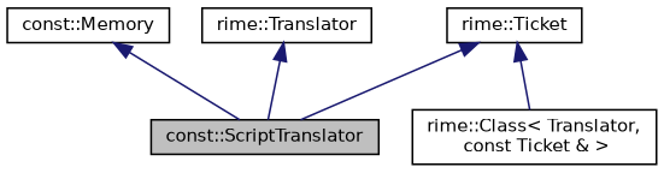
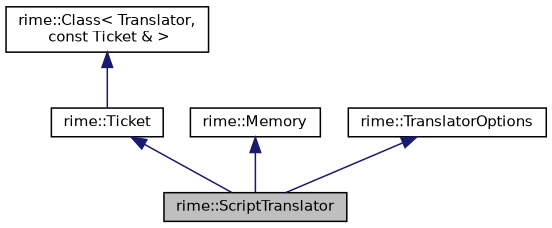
  digraph {
    node [color=black fillcolor=white fontname=Helvetica fontsize=10 shape=record style=filled]
    edge [color=midnightblue dir=back fontname=Helvetica fontsize=10 labelfontname=Helvetica labelfontsize=10 style=solid]
-   n1 [fillcolor=grey75 fontcolor=black height=0.2 label="const::ScriptTranslator" width=0.4]
+   n1 [fillcolor=grey75 fontcolor=black height=0.2 label="rime::ScriptTranslator" width=0.4]
    n2 [height=0.2 label="rime::Ticket" width=0.4]
    n3 [height=0.2 label="rime::Class\< Translator,\l const Ticket & \>" width=0.4]
-   n4 [height=0.2 label="const::Memory" width=0.4]
-   n5 [height=0.2 label="rime::Translator" width=0.4]
+   n4 [height=0.2 label="rime::Memory" width=0.4]
+   n5 [height=0.2 label="rime::TranslatorOptions" width=0.4]
    n2 -> n1
-   n2 -> n3
+   n3 -> n2
    n4 -> n1
    n5 -> n1
  }
